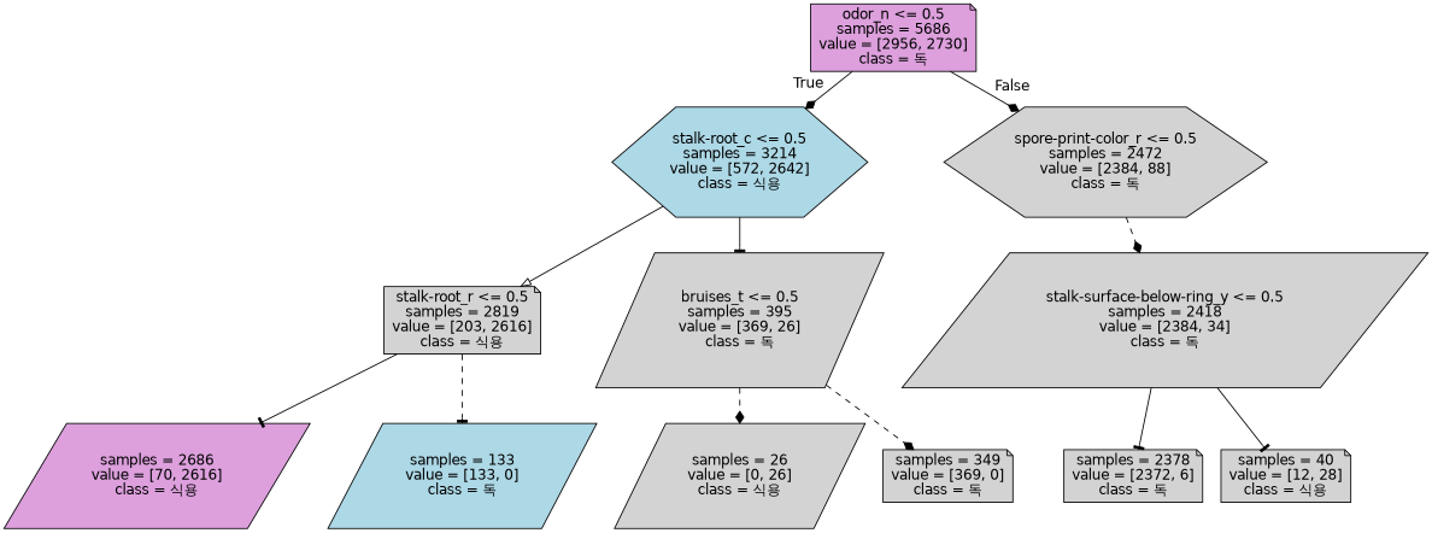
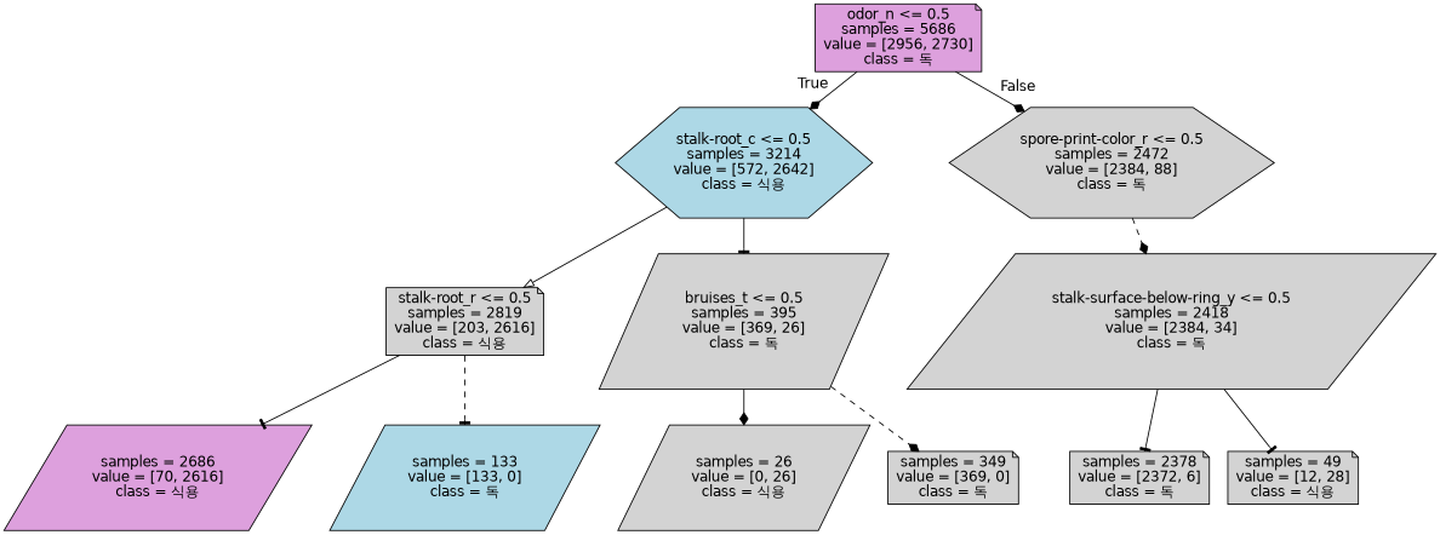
  digraph {
    node [color=black fillcolor=lightgrey fontname=helvetica shape=note style=filled]
    edge [arrowhead=diamond fontname=helvetica style=solid]
    n1 [fillcolor=plum label="odor_n <= 0.5\nsamples = 5686\nvalue = [2956, 2730]\nclass = 독"]
    n2 [fillcolor=lightblue label="stalk-root_c <= 0.5\nsamples = 3214\nvalue = [572, 2642]\nclass = 식용" shape=hexagon]
    n3 [label="spore-print-color_r <= 0.5\nsamples = 2472\nvalue = [2384, 88]\nclass = 독" shape=hexagon]
    n4 [label="stalk-root_r <= 0.5\nsamples = 2819\nvalue = [203, 2616]\nclass = 식용"]
    n5 [label="bruises_t <= 0.5\nsamples = 395\nvalue = [369, 26]\nclass = 독" shape=parallelogram]
    n6 [label="stalk-surface-below-ring_y <= 0.5\nsamples = 2418\nvalue = [2384, 34]\nclass = 독" shape=parallelogram]
    n7 [fillcolor=plum label="samples = 2686\nvalue = [70, 2616]\nclass = 식용" shape=parallelogram]
    n8 [fillcolor=lightblue label="samples = 133\nvalue = [133, 0]\nclass = 독" shape=parallelogram]
    n9 [label="samples = 26\nvalue = [0, 26]\nclass = 식용" shape=parallelogram]
    n10 [label="samples = 349\nvalue = [369, 0]\nclass = 독"]
    n11 [label="samples = 2378\nvalue = [2372, 6]\nclass = 독"]
-   n12 [label="samples = 40\nvalue = [12, 28]\nclass = 식용"]
+   n12 [label="samples = 49\nvalue = [12, 28]\nclass = 식용"]
    n1 -> n2 [headlabel=True labelangle=45 labeldistance=2.5]
    n1 -> n3 [headlabel=False labelangle=-45 labeldistance=2.5]
    n2 -> n4 [arrowhead=onormal]
    n2 -> n5 [arrowhead=tee]
    n3 -> n6 [style=dashed]
    n4 -> n7 [arrowhead=tee]
    n4 -> n8 [arrowhead=tee style=dashed]
-   n5 -> n9 [style=dashed]
+   n5 -> n9
    n5 -> n10 [style=dashed]
    n6 -> n11 [arrowhead=tee]
    n6 -> n12 [arrowhead=tee]
  }
